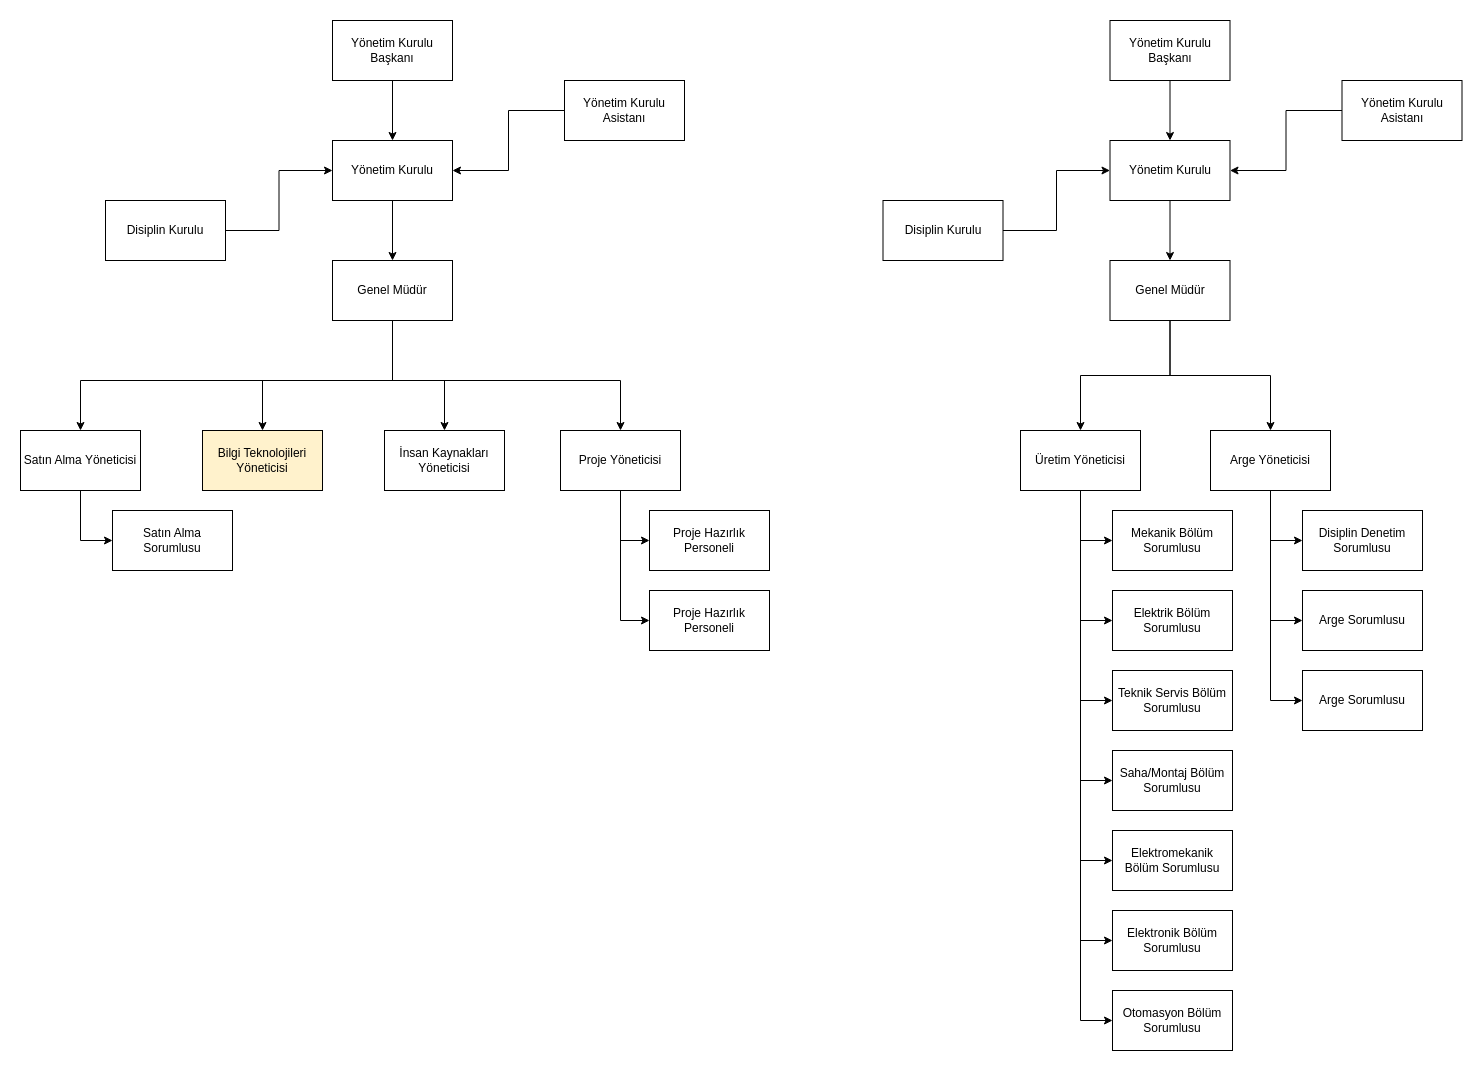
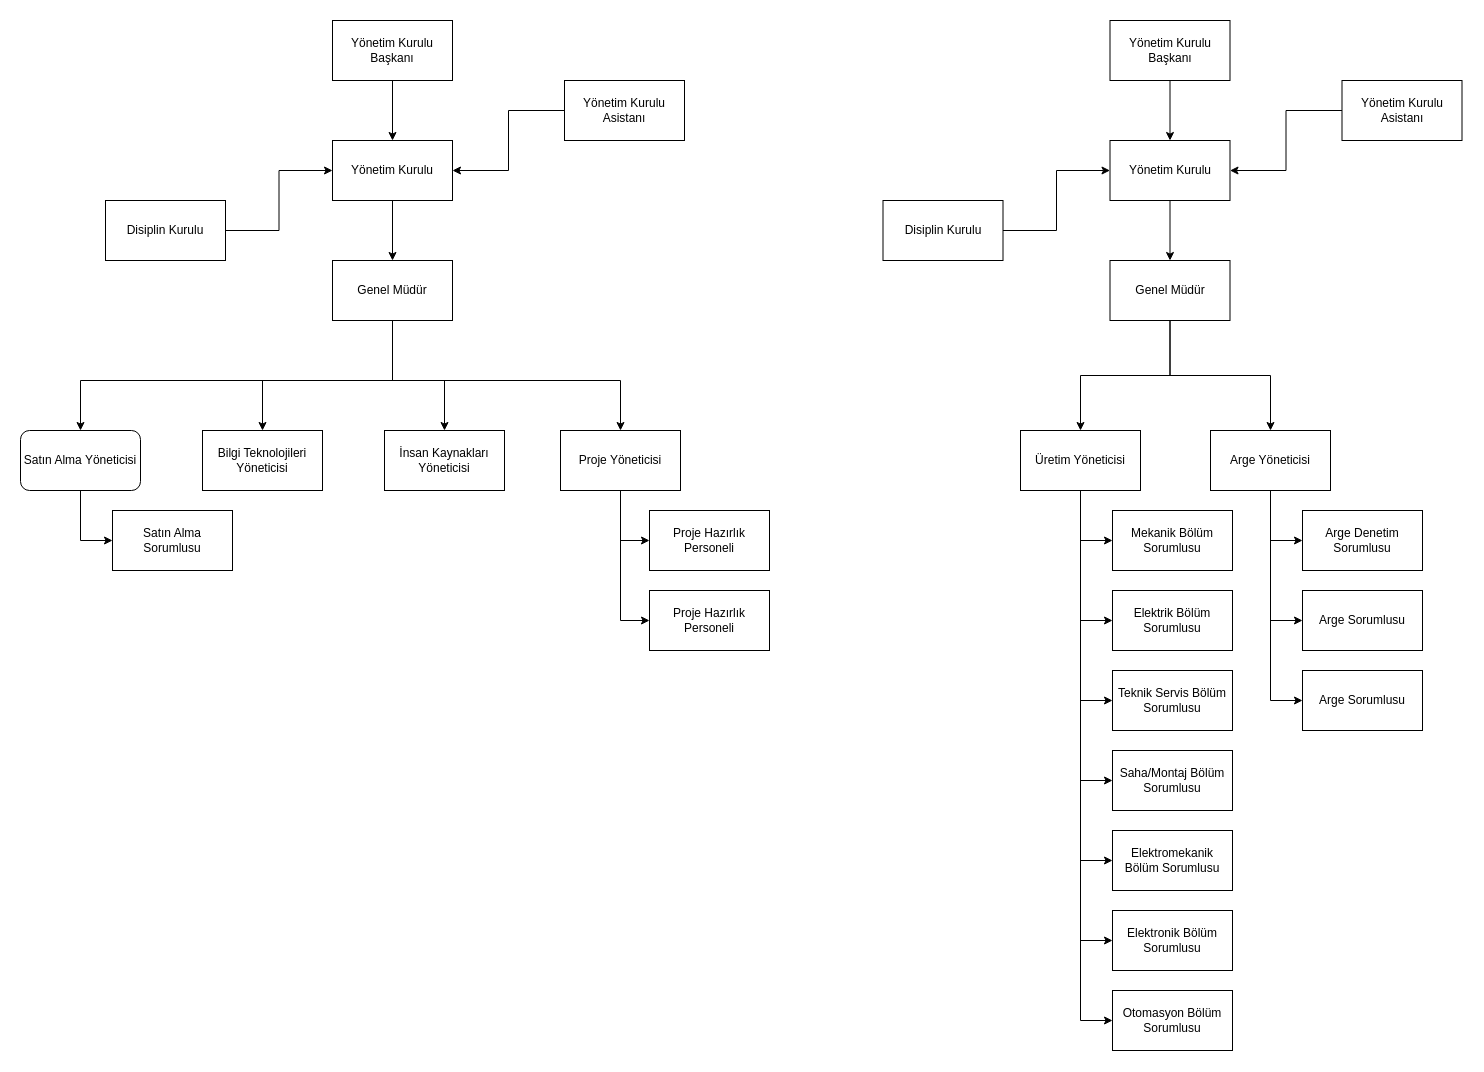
  <mxCell id="0" />
  <mxCell id="1" parent="0" />
  <mxCell id="2" style="edgeStyle=orthogonalEdgeStyle;rounded=0;orthogonalLoop=1;jettySize=auto;html=1;" edge="1" parent="1" source="3" target="5"><mxGeometry relative="1" as="geometry" /></mxCell>
  <mxCell id="3" value="Yönetim Kurulu Başkanı" style="rounded=0;whiteSpace=wrap;html=1;" vertex="1" parent="1"><mxGeometry x="332" y="20" width="120" height="60" as="geometry" /></mxCell>
  <mxCell id="4" style="edgeStyle=orthogonalEdgeStyle;rounded=0;orthogonalLoop=1;jettySize=auto;html=1;" edge="1" parent="1" source="5" target="14"><mxGeometry relative="1" as="geometry" /></mxCell>
  <mxCell id="5" value="Yönetim Kurulu" style="rounded=0;whiteSpace=wrap;html=1;" vertex="1" parent="1"><mxGeometry x="332" y="140" width="120" height="60" as="geometry" /></mxCell>
  <mxCell id="6" style="edgeStyle=orthogonalEdgeStyle;rounded=0;orthogonalLoop=1;jettySize=auto;html=1;entryX=0;entryY=0.5;entryDx=0;entryDy=0;" edge="1" parent="1" source="7" target="5"><mxGeometry relative="1" as="geometry" /></mxCell>
  <mxCell id="7" value="Disiplin Kurulu" style="rounded=0;whiteSpace=wrap;html=1;" vertex="1" parent="1"><mxGeometry x="105" y="200" width="120" height="60" as="geometry" /></mxCell>
  <mxCell id="8" style="edgeStyle=orthogonalEdgeStyle;rounded=0;orthogonalLoop=1;jettySize=auto;html=1;entryX=1;entryY=0.5;entryDx=0;entryDy=0;" edge="1" parent="1" source="9" target="5"><mxGeometry relative="1" as="geometry" /></mxCell>
  <mxCell id="9" value="Yönetim Kurulu Asistanı" style="rounded=0;whiteSpace=wrap;html=1;" vertex="1" parent="1"><mxGeometry x="564" y="80" width="120" height="60" as="geometry" /></mxCell>
  <mxCell id="10" style="edgeStyle=orthogonalEdgeStyle;rounded=0;orthogonalLoop=1;jettySize=auto;html=1;entryX=0.5;entryY=0;entryDx=0;entryDy=0;" edge="1" parent="1" source="14" target="33"><mxGeometry relative="1" as="geometry"><Array as="points"><mxPoint x="392" y="380" /><mxPoint x="444" y="380" /></Array></mxGeometry></mxCell>
  <mxCell id="11" style="edgeStyle=orthogonalEdgeStyle;rounded=0;orthogonalLoop=1;jettySize=auto;html=1;entryX=0.5;entryY=0;entryDx=0;entryDy=0;" edge="1" parent="1" source="14" target="15"><mxGeometry relative="1" as="geometry"><Array as="points"><mxPoint x="392" y="380" /><mxPoint x="262" y="380" /></Array></mxGeometry></mxCell>
  <mxCell id="12" style="edgeStyle=orthogonalEdgeStyle;rounded=0;orthogonalLoop=1;jettySize=auto;html=1;entryX=0.5;entryY=0;entryDx=0;entryDy=0;" edge="1" parent="1" source="14" target="32"><mxGeometry relative="1" as="geometry"><Array as="points"><mxPoint x="392" y="380" /><mxPoint x="80" y="380" /></Array></mxGeometry></mxCell>
  <mxCell id="13" style="edgeStyle=orthogonalEdgeStyle;rounded=0;orthogonalLoop=1;jettySize=auto;html=1;entryX=0.5;entryY=0;entryDx=0;entryDy=0;" edge="1" parent="1" source="14" target="22"><mxGeometry relative="1" as="geometry"><Array as="points"><mxPoint x="392" y="380" /><mxPoint x="620" y="380" /></Array></mxGeometry></mxCell>
  <mxCell id="14" value="Genel Müdür" style="rounded=0;whiteSpace=wrap;html=1;" vertex="1" parent="1"><mxGeometry x="332" y="260" width="120" height="60" as="geometry" /></mxCell>
- <mxCell id="15" value="Bilgi Teknolojileri Yöneticisi" style="rounded=0;whiteSpace=wrap;html=1;fillColor=#fff2cc;" vertex="1" parent="1"><mxGeometry x="202" y="430" width="120" height="60" as="geometry" /></mxCell>
+ <mxCell id="15" value="Bilgi Teknolojileri Yöneticisi" style="rounded=0;whiteSpace=wrap;html=1;" vertex="1" parent="1"><mxGeometry x="202" y="430" width="120" height="60" as="geometry" /></mxCell>
  <mxCell id="16" style="edgeStyle=orthogonalEdgeStyle;rounded=0;orthogonalLoop=1;jettySize=auto;html=1;entryX=0;entryY=0.5;entryDx=0;entryDy=0;" edge="1" parent="1" source="19" target="34"><mxGeometry relative="1" as="geometry" /></mxCell>
  <mxCell id="17" style="edgeStyle=orthogonalEdgeStyle;rounded=0;orthogonalLoop=1;jettySize=auto;html=1;entryX=0;entryY=0.5;entryDx=0;entryDy=0;" edge="1" parent="1" source="19" target="35"><mxGeometry relative="1" as="geometry" /></mxCell>
  <mxCell id="18" style="edgeStyle=orthogonalEdgeStyle;rounded=0;orthogonalLoop=1;jettySize=auto;html=1;entryX=0;entryY=0.5;entryDx=0;entryDy=0;" edge="1" parent="1" source="19" target="36"><mxGeometry relative="1" as="geometry" /></mxCell>
  <mxCell id="19" value="Arge Yöneticisi" style="rounded=0;whiteSpace=wrap;html=1;" vertex="1" parent="1"><mxGeometry x="1210" y="430" width="120" height="60" as="geometry" /></mxCell>
  <mxCell id="20" style="edgeStyle=orthogonalEdgeStyle;rounded=0;orthogonalLoop=1;jettySize=auto;html=1;entryX=0;entryY=0.5;entryDx=0;entryDy=0;" edge="1" parent="1" source="22" target="45"><mxGeometry relative="1" as="geometry" /></mxCell>
  <mxCell id="21" style="edgeStyle=orthogonalEdgeStyle;rounded=0;orthogonalLoop=1;jettySize=auto;html=1;entryX=0;entryY=0.5;entryDx=0;entryDy=0;" edge="1" parent="1" source="22" target="46"><mxGeometry relative="1" as="geometry" /></mxCell>
  <mxCell id="22" value="Proje Yöneticisi" style="rounded=0;whiteSpace=wrap;html=1;" vertex="1" parent="1"><mxGeometry x="560" y="430" width="120" height="60" as="geometry" /></mxCell>
  <mxCell id="23" style="edgeStyle=orthogonalEdgeStyle;rounded=0;orthogonalLoop=1;jettySize=auto;html=1;entryX=0;entryY=0.5;entryDx=0;entryDy=0;" edge="1" parent="1" source="30" target="37"><mxGeometry relative="1" as="geometry" /></mxCell>
  <mxCell id="24" style="edgeStyle=orthogonalEdgeStyle;rounded=0;orthogonalLoop=1;jettySize=auto;html=1;entryX=0;entryY=0.5;entryDx=0;entryDy=0;" edge="1" parent="1" source="30" target="38"><mxGeometry relative="1" as="geometry" /></mxCell>
  <mxCell id="25" style="edgeStyle=orthogonalEdgeStyle;rounded=0;orthogonalLoop=1;jettySize=auto;html=1;entryX=0;entryY=0.5;entryDx=0;entryDy=0;" edge="1" parent="1" source="30" target="39"><mxGeometry relative="1" as="geometry" /></mxCell>
  <mxCell id="26" style="edgeStyle=orthogonalEdgeStyle;rounded=0;orthogonalLoop=1;jettySize=auto;html=1;entryX=0;entryY=0.5;entryDx=0;entryDy=0;" edge="1" parent="1" source="30" target="41"><mxGeometry relative="1" as="geometry" /></mxCell>
  <mxCell id="27" style="edgeStyle=orthogonalEdgeStyle;rounded=0;orthogonalLoop=1;jettySize=auto;html=1;entryX=0;entryY=0.5;entryDx=0;entryDy=0;" edge="1" parent="1" source="30" target="40"><mxGeometry relative="1" as="geometry" /></mxCell>
  <mxCell id="28" style="edgeStyle=orthogonalEdgeStyle;rounded=0;orthogonalLoop=1;jettySize=auto;html=1;entryX=0;entryY=0.5;entryDx=0;entryDy=0;" edge="1" parent="1" source="30" target="42"><mxGeometry relative="1" as="geometry" /></mxCell>
  <mxCell id="29" style="edgeStyle=orthogonalEdgeStyle;rounded=0;orthogonalLoop=1;jettySize=auto;html=1;entryX=0;entryY=0.5;entryDx=0;entryDy=0;" edge="1" parent="1" source="30" target="43"><mxGeometry relative="1" as="geometry" /></mxCell>
  <mxCell id="30" value="Üretim Yöneticisi" style="rounded=0;whiteSpace=wrap;html=1;" vertex="1" parent="1"><mxGeometry x="1020" y="430" width="120" height="60" as="geometry" /></mxCell>
  <mxCell id="31" style="edgeStyle=orthogonalEdgeStyle;rounded=0;orthogonalLoop=1;jettySize=auto;html=1;entryX=0;entryY=0.5;entryDx=0;entryDy=0;" edge="1" parent="1" source="32" target="44"><mxGeometry relative="1" as="geometry" /></mxCell>
- <mxCell id="32" value="Satın Alma Yöneticisi" style="rounded=0;whiteSpace=wrap;html=1;" vertex="1" parent="1"><mxGeometry x="20" y="430" width="120" height="60" as="geometry" /></mxCell>
+ <mxCell id="32" value="Satın Alma Yöneticisi" style="whiteSpace=wrap;html=1;rounded=1;" vertex="1" parent="1"><mxGeometry x="20" y="430" width="120" height="60" as="geometry" /></mxCell>
  <mxCell id="33" value="İnsan Kaynakları Yöneticisi" style="rounded=0;whiteSpace=wrap;html=1;" vertex="1" parent="1"><mxGeometry x="384" y="430" width="120" height="60" as="geometry" /></mxCell>
- <mxCell id="34" value="Disiplin Denetim Sorumlusu" style="rounded=0;whiteSpace=wrap;html=1;" vertex="1" parent="1"><mxGeometry x="1302" y="510" width="120" height="60" as="geometry" /></mxCell>
+ <mxCell id="34" value="Arge Denetim Sorumlusu" style="rounded=0;whiteSpace=wrap;html=1;" vertex="1" parent="1"><mxGeometry x="1302" y="510" width="120" height="60" as="geometry" /></mxCell>
  <mxCell id="35" value="Arge Sorumlusu" style="rounded=0;whiteSpace=wrap;html=1;" vertex="1" parent="1"><mxGeometry x="1302" y="590" width="120" height="60" as="geometry" /></mxCell>
  <mxCell id="36" value="Arge Sorumlusu" style="rounded=0;whiteSpace=wrap;html=1;" vertex="1" parent="1"><mxGeometry x="1302" y="670" width="120" height="60" as="geometry" /></mxCell>
  <mxCell id="37" value="Mekanik Bölüm Sorumlusu" style="rounded=0;whiteSpace=wrap;html=1;" vertex="1" parent="1"><mxGeometry x="1112" y="510" width="120" height="60" as="geometry" /></mxCell>
  <mxCell id="38" value="Elektrik Bölüm Sorumlusu" style="rounded=0;whiteSpace=wrap;html=1;" vertex="1" parent="1"><mxGeometry x="1112" y="590" width="120" height="60" as="geometry" /></mxCell>
  <mxCell id="39" value="Teknik Servis Bölüm Sorumlusu" style="rounded=0;whiteSpace=wrap;html=1;" vertex="1" parent="1"><mxGeometry x="1112" y="670" width="120" height="60" as="geometry" /></mxCell>
  <mxCell id="40" value="Saha/Montaj Bölüm Sorumlusu" style="rounded=0;whiteSpace=wrap;html=1;" vertex="1" parent="1"><mxGeometry x="1112" y="750" width="120" height="60" as="geometry" /></mxCell>
  <mxCell id="41" value="Elektromekanik Bölüm Sorumlusu" style="rounded=0;whiteSpace=wrap;html=1;" vertex="1" parent="1"><mxGeometry x="1112" y="830" width="120" height="60" as="geometry" /></mxCell>
  <mxCell id="42" value="Elektronik Bölüm Sorumlusu" style="rounded=0;whiteSpace=wrap;html=1;" vertex="1" parent="1"><mxGeometry x="1112" y="910" width="120" height="60" as="geometry" /></mxCell>
  <mxCell id="43" value="Otomasyon Bölüm Sorumlusu" style="rounded=0;whiteSpace=wrap;html=1;" vertex="1" parent="1"><mxGeometry x="1112" y="990" width="120" height="60" as="geometry" /></mxCell>
  <mxCell id="44" value="Satın Alma Sorumlusu" style="rounded=0;whiteSpace=wrap;html=1;" vertex="1" parent="1"><mxGeometry x="112" y="510" width="120" height="60" as="geometry" /></mxCell>
  <mxCell id="45" value="Proje Hazırlık Personeli" style="rounded=0;whiteSpace=wrap;html=1;" vertex="1" parent="1"><mxGeometry x="649" y="510" width="120" height="60" as="geometry" /></mxCell>
  <mxCell id="46" value="Proje Hazırlık Personeli" style="rounded=0;whiteSpace=wrap;html=1;" vertex="1" parent="1"><mxGeometry x="649" y="590" width="120" height="60" as="geometry" /></mxCell>
  <mxCell id="47" style="edgeStyle=orthogonalEdgeStyle;rounded=0;orthogonalLoop=1;jettySize=auto;html=1;" edge="1" parent="1" source="48" target="50"><mxGeometry relative="1" as="geometry" /></mxCell>
  <mxCell id="48" value="Yönetim Kurulu Başkanı" style="rounded=0;whiteSpace=wrap;html=1;" vertex="1" parent="1"><mxGeometry x="1109.5" y="20" width="120" height="60" as="geometry" /></mxCell>
  <mxCell id="49" style="edgeStyle=orthogonalEdgeStyle;rounded=0;orthogonalLoop=1;jettySize=auto;html=1;" edge="1" parent="1" source="50" target="57"><mxGeometry relative="1" as="geometry" /></mxCell>
  <mxCell id="50" value="Yönetim Kurulu" style="rounded=0;whiteSpace=wrap;html=1;" vertex="1" parent="1"><mxGeometry x="1109.5" y="140" width="120" height="60" as="geometry" /></mxCell>
  <mxCell id="51" style="edgeStyle=orthogonalEdgeStyle;rounded=0;orthogonalLoop=1;jettySize=auto;html=1;entryX=0;entryY=0.5;entryDx=0;entryDy=0;" edge="1" parent="1" source="52" target="50"><mxGeometry relative="1" as="geometry" /></mxCell>
  <mxCell id="52" value="Disiplin Kurulu" style="rounded=0;whiteSpace=wrap;html=1;" vertex="1" parent="1"><mxGeometry x="882.5" y="200" width="120" height="60" as="geometry" /></mxCell>
  <mxCell id="53" style="edgeStyle=orthogonalEdgeStyle;rounded=0;orthogonalLoop=1;jettySize=auto;html=1;entryX=1;entryY=0.5;entryDx=0;entryDy=0;" edge="1" parent="1" source="54" target="50"><mxGeometry relative="1" as="geometry" /></mxCell>
  <mxCell id="54" value="Yönetim Kurulu Asistanı" style="rounded=0;whiteSpace=wrap;html=1;" vertex="1" parent="1"><mxGeometry x="1341.5" y="80" width="120" height="60" as="geometry" /></mxCell>
  <mxCell id="55" style="edgeStyle=orthogonalEdgeStyle;rounded=0;orthogonalLoop=1;jettySize=auto;html=1;entryX=0.5;entryY=0;entryDx=0;entryDy=0;" edge="1" parent="1" source="57" target="30"><mxGeometry relative="1" as="geometry" /></mxCell>
  <mxCell id="56" style="edgeStyle=orthogonalEdgeStyle;rounded=0;orthogonalLoop=1;jettySize=auto;html=1;entryX=0.5;entryY=0;entryDx=0;entryDy=0;" edge="1" parent="1" source="57" target="19"><mxGeometry relative="1" as="geometry" /></mxCell>
  <mxCell id="57" value="Genel Müdür" style="rounded=0;whiteSpace=wrap;html=1;" vertex="1" parent="1"><mxGeometry x="1109.5" y="260" width="120" height="60" as="geometry" /></mxCell>
